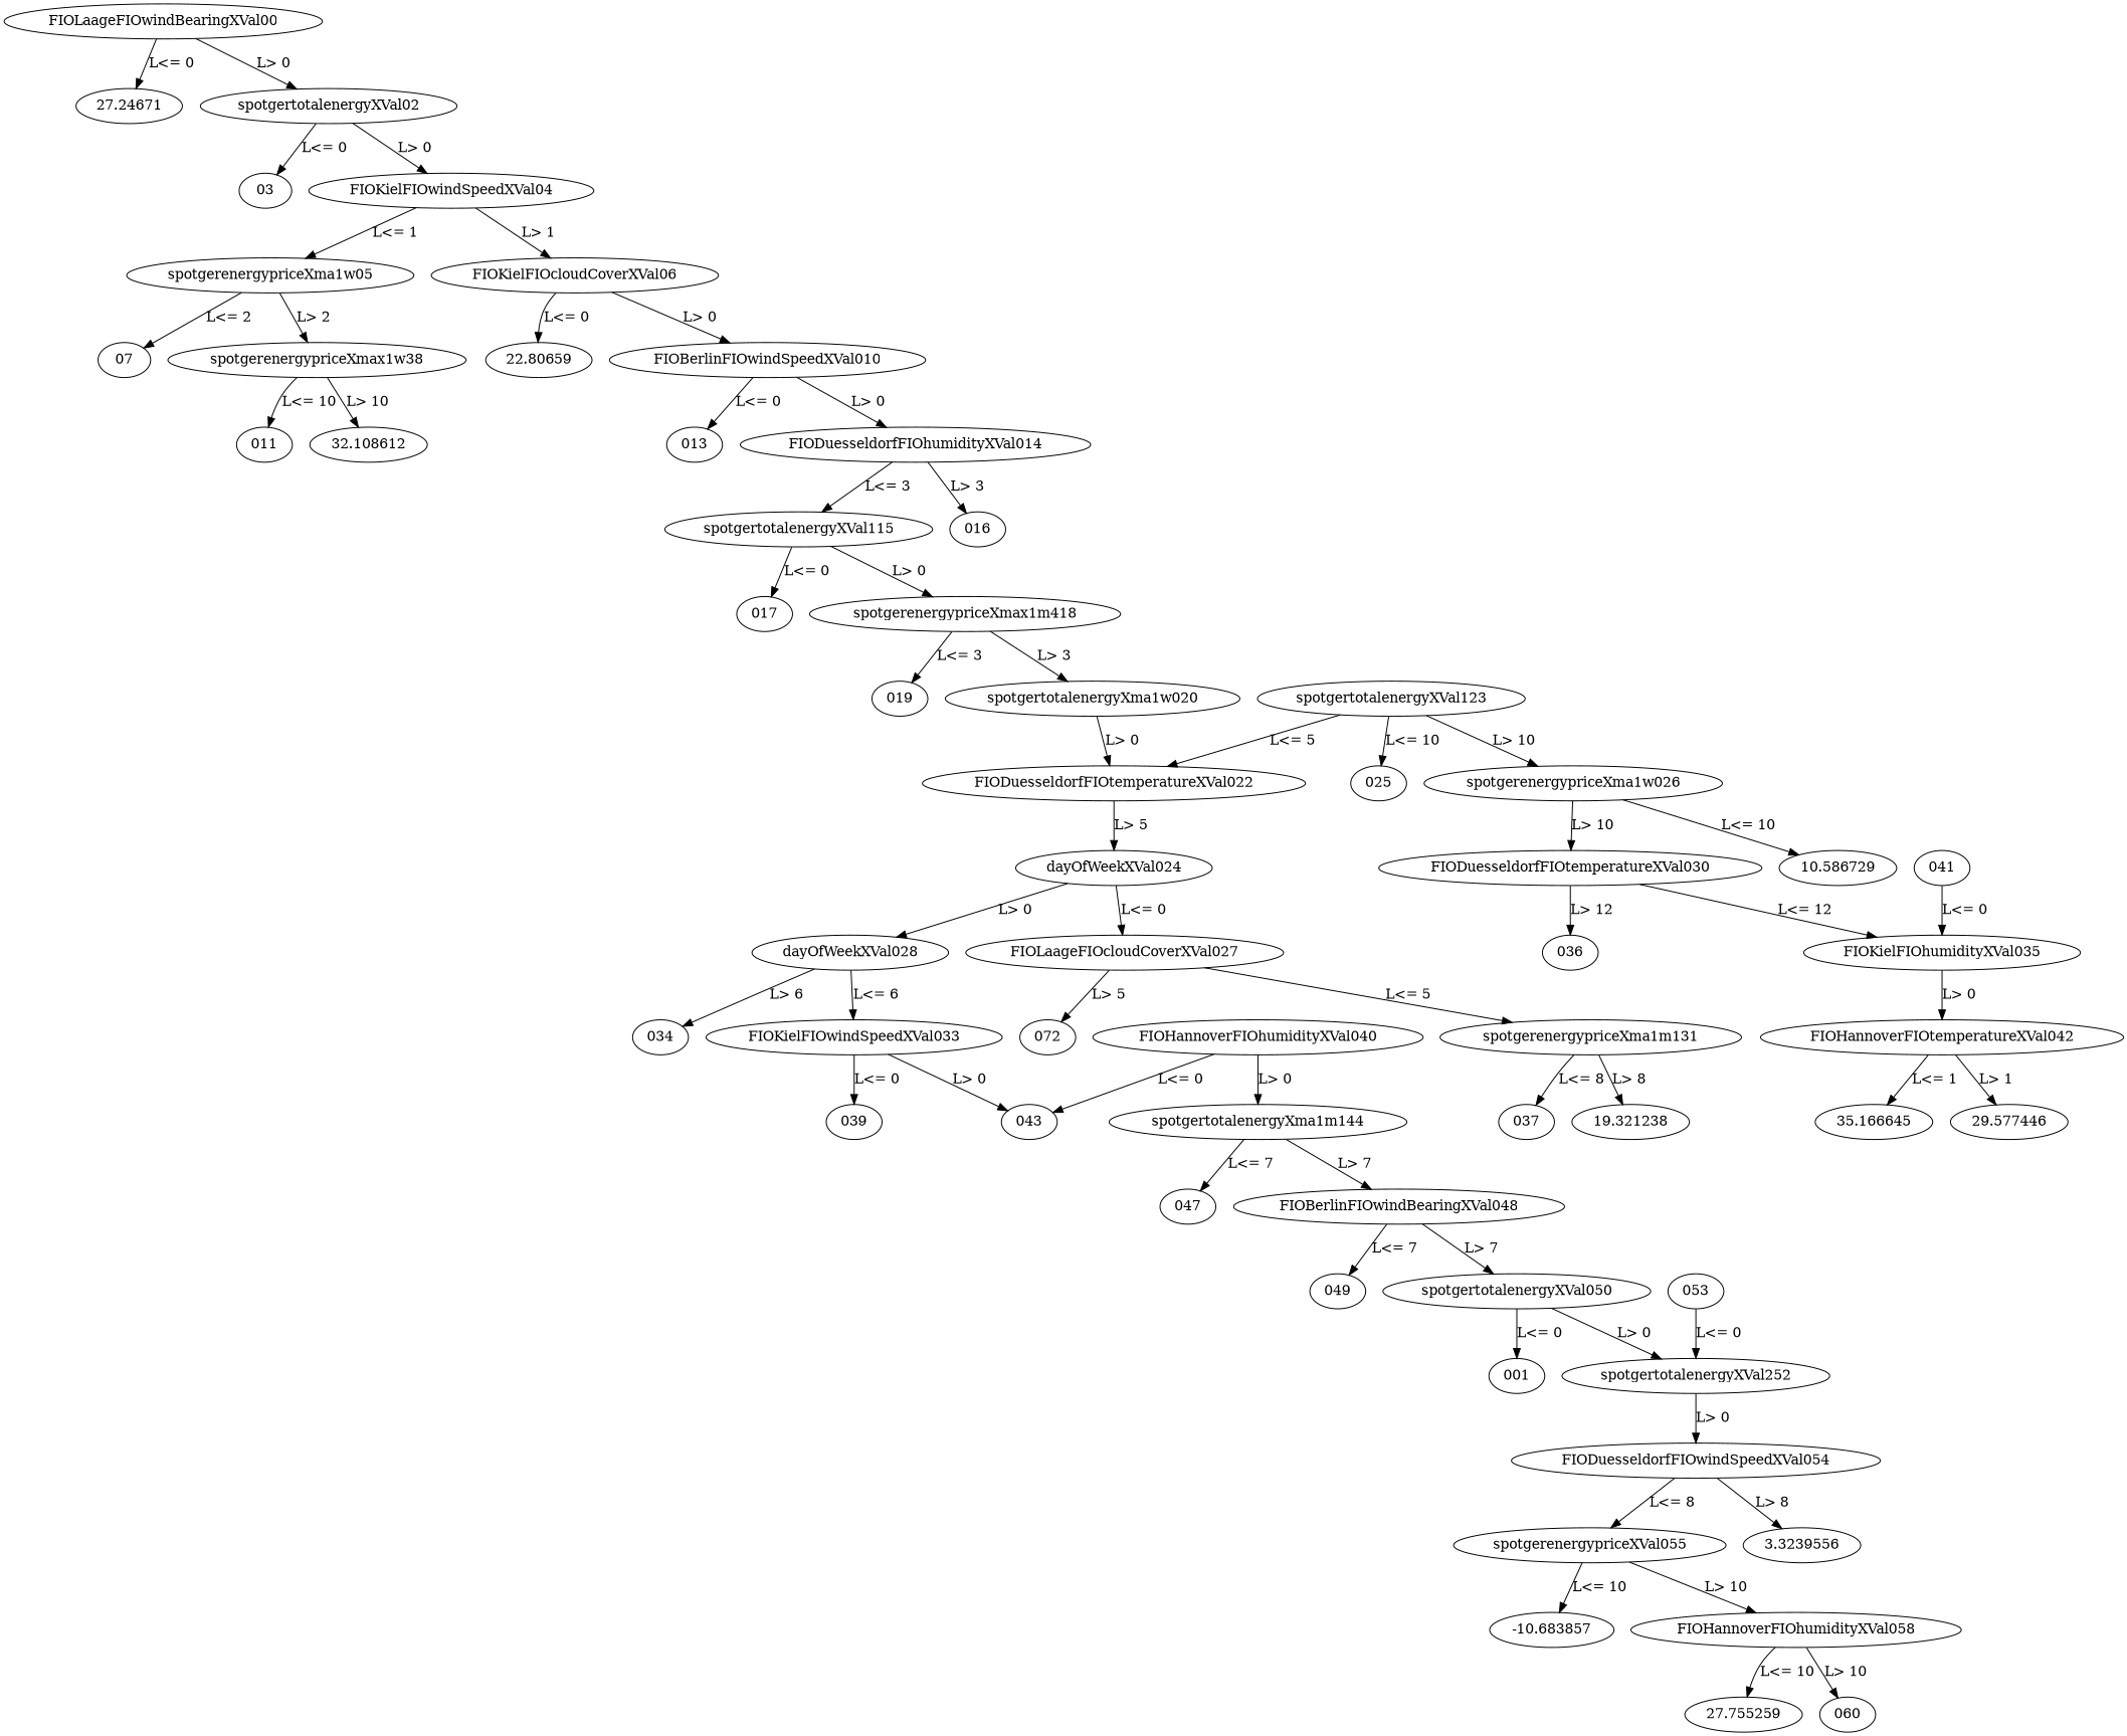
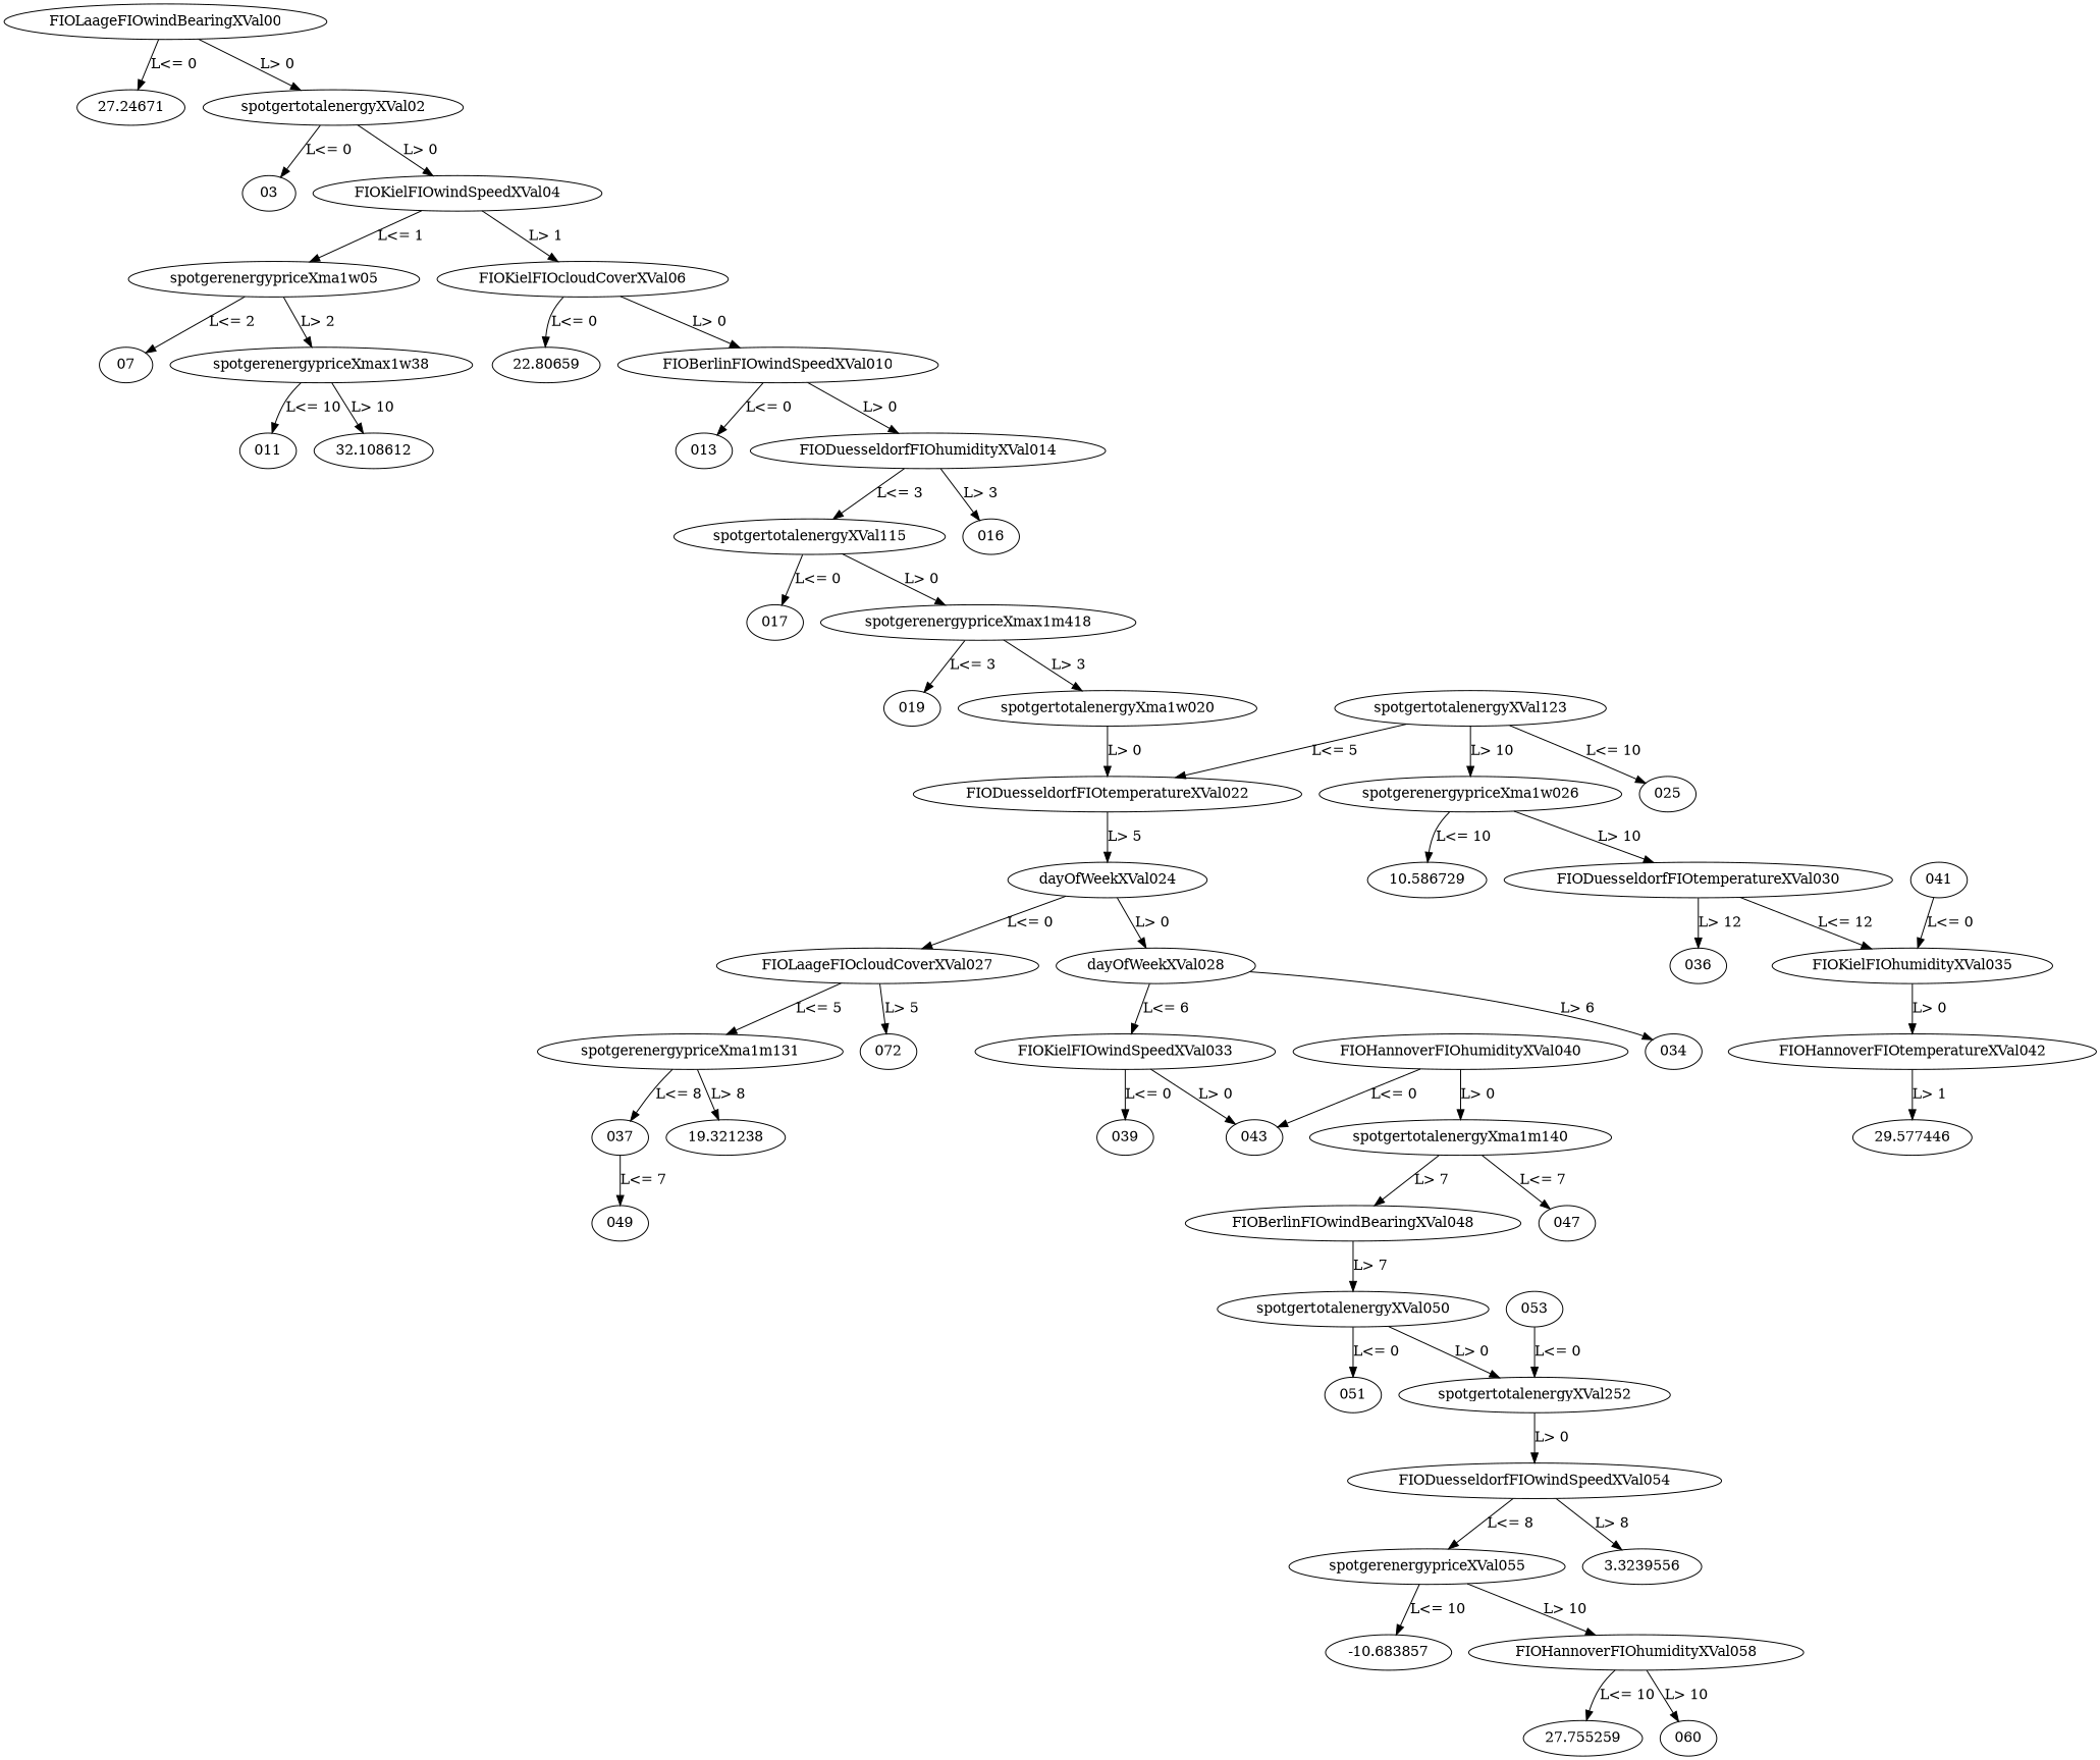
  digraph {
    FIOLaageFIOwindBearingXVal00
    27.24671
    spotgertotalenergyXVal02
    03
    FIOKielFIOwindSpeedXVal04
    spotgerenergypriceXma1w05
    FIOKielFIOcloudCoverXVal06
    07
    spotgerenergypriceXmax1w38
    22.80659
    FIOBerlinFIOwindSpeedXVal010
    011
    32.108612
    013
    FIODuesseldorfFIOhumidityXVal014
    spotgertotalenergyXVal115
    016
    017
    n19 [label=spotgerenergypriceXmax1m418]
    019
    spotgertotalenergyXma1w020
    FIODuesseldorfFIOtemperatureXVal022
    dayOfWeekXVal024
    spotgertotalenergyXVal123
    025
    spotgerenergypriceXma1w026
    FIOLaageFIOcloudCoverXVal027
    dayOfWeekXVal028
    10.586729
    FIODuesseldorfFIOtemperatureXVal030
    spotgerenergypriceXma1m131
    n32 [label=072]
    FIOKielFIOwindSpeedXVal033
    034
    FIOKielFIOhumidityXVal035
    036
    037
    19.321238
    039
    043
    FIOHannoverFIOtemperatureXVal042
    FIOHannoverFIOhumidityXVal040
-   spotgertotalenergyXma1m144
+   spotgertotalenergyXma1m144 [label=spotgertotalenergyXma1m140]
    041
-   35.166645
    29.577446
    047
    FIOBerlinFIOwindBearingXVal048
    049
    spotgertotalenergyXVal050
-   051 [label=001]
+   051
    spotgertotalenergyXVal252
    FIODuesseldorfFIOwindSpeedXVal054
    053
    spotgerenergypriceXVal055
    n56 [label=3.3239556]
    -10.683857
    FIOHannoverFIOhumidityXVal058
    27.755259
    060
    FIOLaageFIOwindBearingXVal00 -> 27.24671 [label="L<= 0"]
    FIOLaageFIOwindBearingXVal00 -> spotgertotalenergyXVal02 [label="L> 0"]
    spotgertotalenergyXVal02 -> 03 [label="L<= 0"]
    spotgertotalenergyXVal02 -> FIOKielFIOwindSpeedXVal04 [label="L> 0"]
    FIOKielFIOwindSpeedXVal04 -> spotgerenergypriceXma1w05 [label="L<= 1"]
    FIOKielFIOwindSpeedXVal04 -> FIOKielFIOcloudCoverXVal06 [label="L> 1"]
    spotgerenergypriceXma1w05 -> 07 [label="L<= 2"]
    spotgerenergypriceXma1w05 -> spotgerenergypriceXmax1w38 [label="L> 2"]
    FIOKielFIOcloudCoverXVal06 -> 22.80659 [label="L<= 0"]
    FIOKielFIOcloudCoverXVal06 -> FIOBerlinFIOwindSpeedXVal010 [label="L> 0"]
    spotgerenergypriceXmax1w38 -> 011 [label="L<= 10"]
    spotgerenergypriceXmax1w38 -> 32.108612 [label="L> 10"]
    FIOBerlinFIOwindSpeedXVal010 -> 013 [label="L<= 0"]
    FIOBerlinFIOwindSpeedXVal010 -> FIODuesseldorfFIOhumidityXVal014 [label="L> 0"]
    FIODuesseldorfFIOhumidityXVal014 -> spotgertotalenergyXVal115 [label="L<= 3"]
    FIODuesseldorfFIOhumidityXVal014 -> 016 [label="L> 3"]
    spotgertotalenergyXVal115 -> 017 [label="L<= 0"]
    spotgertotalenergyXVal115 -> n19 [label="L> 0"]
    n19 -> 019 [label="L<= 3"]
    n19 -> spotgertotalenergyXma1w020 [label="L> 3"]
    spotgertotalenergyXma1w020 -> FIODuesseldorfFIOtemperatureXVal022 [label="L> 0"]
    FIODuesseldorfFIOtemperatureXVal022 -> dayOfWeekXVal024 [label="L> 5"]
    dayOfWeekXVal024 -> FIOLaageFIOcloudCoverXVal027 [label="L<= 0"]
    dayOfWeekXVal024 -> dayOfWeekXVal028 [label="L> 0"]
    spotgertotalenergyXVal123 -> FIODuesseldorfFIOtemperatureXVal022 [label="L<= 5"]
    spotgertotalenergyXVal123 -> 025 [label="L<= 10"]
    spotgertotalenergyXVal123 -> spotgerenergypriceXma1w026 [label="L> 10"]
    spotgerenergypriceXma1w026 -> 10.586729 [label="L<= 10"]
    spotgerenergypriceXma1w026 -> FIODuesseldorfFIOtemperatureXVal030 [label="L> 10"]
    FIOLaageFIOcloudCoverXVal027 -> spotgerenergypriceXma1m131 [label="L<= 5"]
    FIOLaageFIOcloudCoverXVal027 -> n32 [label="L> 5"]
    dayOfWeekXVal028 -> FIOKielFIOwindSpeedXVal033 [label="L<= 6"]
    dayOfWeekXVal028 -> 034 [label="L> 6"]
    FIODuesseldorfFIOtemperatureXVal030 -> FIOKielFIOhumidityXVal035 [label="L<= 12"]
    FIODuesseldorfFIOtemperatureXVal030 -> 036 [label="L> 12"]
    spotgerenergypriceXma1m131 -> 037 [label="L<= 8"]
    spotgerenergypriceXma1m131 -> 19.321238 [label="L> 8"]
    FIOKielFIOwindSpeedXVal033 -> 039 [label="L<= 0"]
    FIOKielFIOwindSpeedXVal033 -> 043 [label="L> 0"]
    FIOKielFIOhumidityXVal035 -> FIOHannoverFIOtemperatureXVal042 [label="L> 0"]
-   FIOHannoverFIOtemperatureXVal042 -> 35.166645 [label="L<= 1"]
    FIOHannoverFIOtemperatureXVal042 -> 29.577446 [label="L> 1"]
    FIOHannoverFIOhumidityXVal040 -> 043 [label="L<= 0"]
    FIOHannoverFIOhumidityXVal040 -> spotgertotalenergyXma1m144 [label="L> 0"]
    spotgertotalenergyXma1m144 -> 047 [label="L<= 7"]
    spotgertotalenergyXma1m144 -> FIOBerlinFIOwindBearingXVal048 [label="L> 7"]
    041 -> FIOKielFIOhumidityXVal035 [label="L<= 0"]
-   FIOBerlinFIOwindBearingXVal048 -> 049 [label="L<= 7"]
+   037 -> 049 [label="L<= 7"]
    FIOBerlinFIOwindBearingXVal048 -> spotgertotalenergyXVal050 [label="L> 7"]
    spotgertotalenergyXVal050 -> 051 [label="L<= 0"]
    spotgertotalenergyXVal050 -> spotgertotalenergyXVal252 [label="L> 0"]
    spotgertotalenergyXVal252 -> FIODuesseldorfFIOwindSpeedXVal054 [label="L> 0"]
    FIODuesseldorfFIOwindSpeedXVal054 -> spotgerenergypriceXVal055 [label="L<= 8"]
    FIODuesseldorfFIOwindSpeedXVal054 -> n56 [label="L> 8"]
    053 -> spotgertotalenergyXVal252 [label="L<= 0"]
    spotgerenergypriceXVal055 -> -10.683857 [label="L<= 10"]
    spotgerenergypriceXVal055 -> FIOHannoverFIOhumidityXVal058 [label="L> 10"]
    FIOHannoverFIOhumidityXVal058 -> 27.755259 [label="L<= 10"]
    FIOHannoverFIOhumidityXVal058 -> 060 [label="L> 10"]
  }
